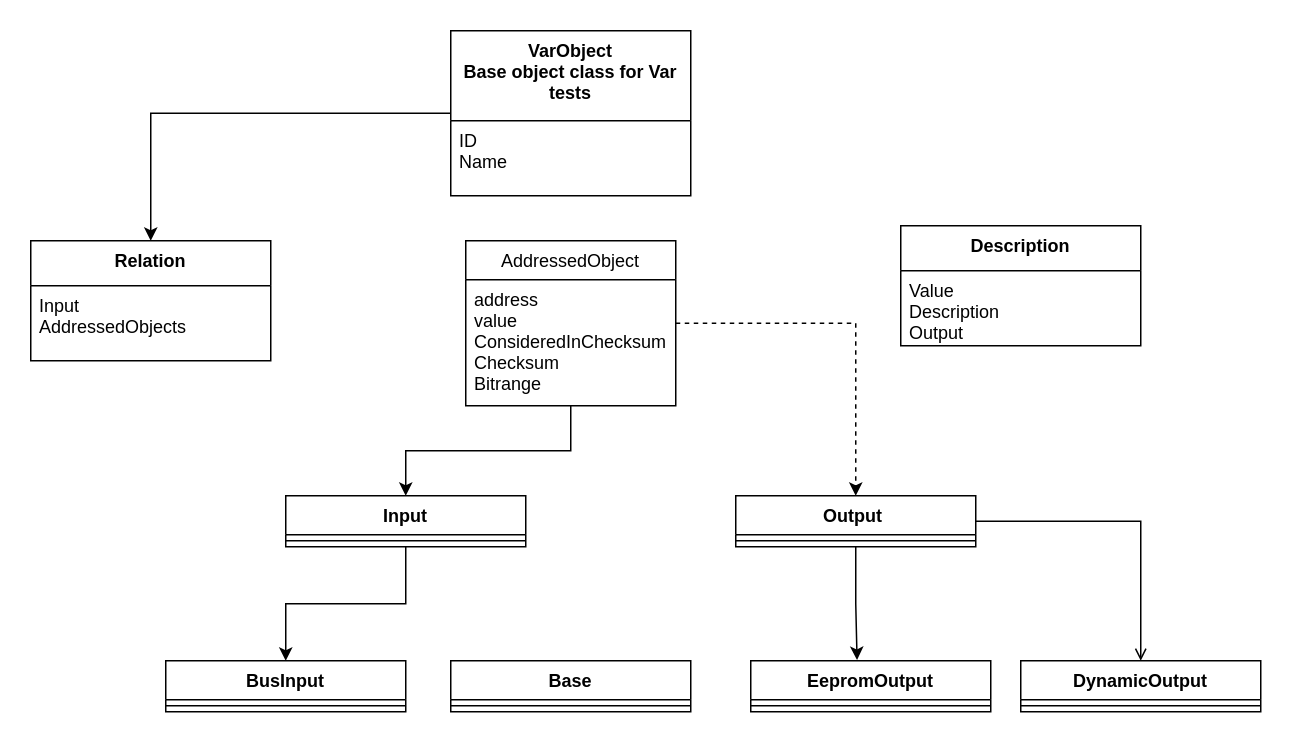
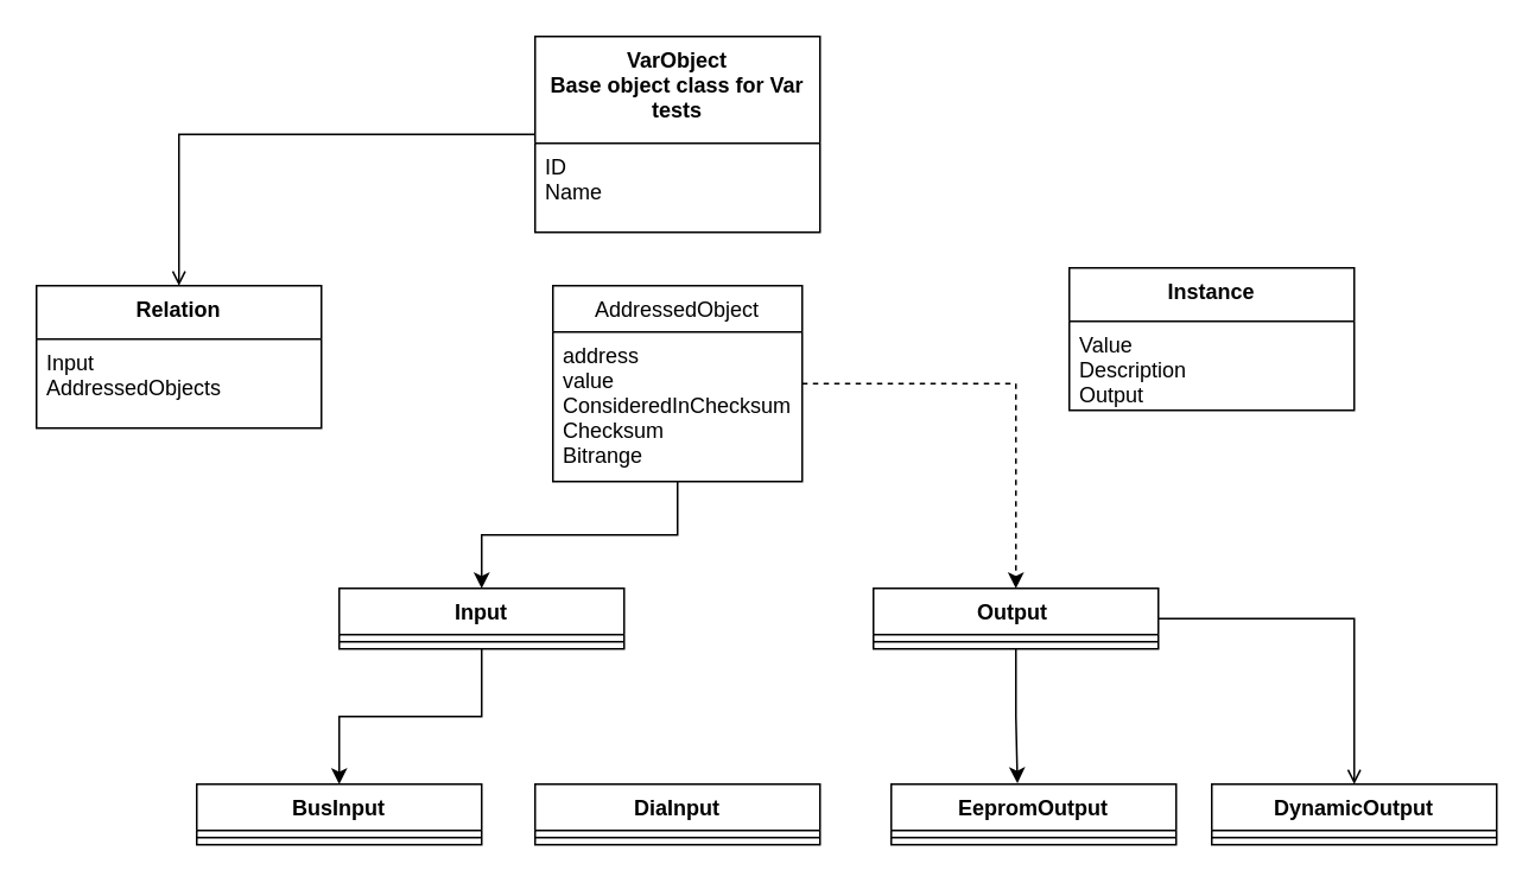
  <mxCell id="0" />
  <mxCell id="1" parent="0" />
- <mxCell id="2" style="edgeStyle=orthogonalEdgeStyle;rounded=0;orthogonalLoop=1;jettySize=auto;html=1;entryX=0.5;entryY=0;entryDx=0;entryDy=0;" edge="1" parent="1" source="3" target="26"><mxGeometry relative="1" as="geometry" /></mxCell>
+ <mxCell id="2" style="edgeStyle=orthogonalEdgeStyle;rounded=0;orthogonalLoop=1;jettySize=auto;html=1;entryX=0.5;entryY=0;entryDx=0;entryDy=0;endArrow=open;" edge="1" parent="1" source="3" target="26"><mxGeometry relative="1" as="geometry" /></mxCell>
  <mxCell id="3" value="VarObject&#10;Base object class for Var&#10;tests" style="swimlane;fontStyle=1;align=center;verticalAlign=top;childLayout=stackLayout;horizontal=1;startSize=60;horizontalStack=0;resizeParent=1;resizeParentMax=0;resizeLast=0;collapsible=1;marginBottom=0;" vertex="1" parent="1"><mxGeometry x="300" y="20" width="160" height="110" as="geometry" /></mxCell>
  <mxCell id="4" value="ID&#10;Name&#10;" style="text;strokeColor=none;fillColor=none;align=left;verticalAlign=top;spacingLeft=4;spacingRight=4;overflow=hidden;rotatable=0;points=[[0,0.5],[1,0.5]];portConstraint=eastwest;" vertex="1" parent="3"><mxGeometry y="60" width="160" height="50" as="geometry" /></mxCell>
  <mxCell id="5" style="edgeStyle=orthogonalEdgeStyle;rounded=0;orthogonalLoop=1;jettySize=auto;html=1;entryX=0.5;entryY=0;entryDx=0;entryDy=0;" edge="1" parent="1" source="7" target="10"><mxGeometry relative="1" as="geometry" /></mxCell>
  <mxCell id="6" style="edgeStyle=orthogonalEdgeStyle;rounded=0;orthogonalLoop=1;jettySize=auto;html=1;entryX=0.5;entryY=0;entryDx=0;entryDy=0;dashed=1;" edge="1" parent="1" source="7" target="18"><mxGeometry relative="1" as="geometry" /></mxCell>
  <mxCell id="7" value="AddressedObject" style="swimlane;fontStyle=0;childLayout=stackLayout;horizontal=1;startSize=26;fillColor=none;horizontalStack=0;resizeParent=1;resizeParentMax=0;resizeLast=0;collapsible=1;marginBottom=0;" vertex="1" parent="1"><mxGeometry x="310" y="160" width="140" height="110" as="geometry" /></mxCell>
  <mxCell id="8" value="address&#10;value&#10;ConsideredInChecksum&#10;Checksum&#10;Bitrange&#10;" style="text;strokeColor=none;fillColor=none;align=left;verticalAlign=top;spacingLeft=4;spacingRight=4;overflow=hidden;rotatable=0;points=[[0,0.5],[1,0.5]];portConstraint=eastwest;" vertex="1" parent="7"><mxGeometry y="26" width="140" height="84" as="geometry" /></mxCell>
  <mxCell id="9" style="edgeStyle=orthogonalEdgeStyle;rounded=0;orthogonalLoop=1;jettySize=auto;html=1;exitX=0.5;exitY=1;exitDx=0;exitDy=0;entryX=0.5;entryY=0;entryDx=0;entryDy=0;" edge="1" parent="1" source="10" target="12"><mxGeometry relative="1" as="geometry" /></mxCell>
  <mxCell id="10" value="Input" style="swimlane;fontStyle=1;align=center;verticalAlign=top;childLayout=stackLayout;horizontal=1;startSize=26;horizontalStack=0;resizeParent=1;resizeParentMax=0;resizeLast=0;collapsible=1;marginBottom=0;" vertex="1" parent="1"><mxGeometry x="190" y="330" width="160" height="34" as="geometry" /></mxCell>
  <mxCell id="11" value="" style="line;strokeWidth=1;fillColor=none;align=left;verticalAlign=middle;spacingTop=-1;spacingLeft=3;spacingRight=3;rotatable=0;labelPosition=right;points=[];portConstraint=eastwest;" vertex="1" parent="10"><mxGeometry y="26" width="160" height="8" as="geometry" /></mxCell>
  <mxCell id="12" value="BusInput" style="swimlane;fontStyle=1;align=center;verticalAlign=top;childLayout=stackLayout;horizontal=1;startSize=26;horizontalStack=0;resizeParent=1;resizeParentMax=0;resizeLast=0;collapsible=1;marginBottom=0;" vertex="1" parent="1"><mxGeometry x="110" y="440" width="160" height="34" as="geometry" /></mxCell>
  <mxCell id="13" value="" style="line;strokeWidth=1;fillColor=none;align=left;verticalAlign=middle;spacingTop=-1;spacingLeft=3;spacingRight=3;rotatable=0;labelPosition=right;points=[];portConstraint=eastwest;" vertex="1" parent="12"><mxGeometry y="26" width="160" height="8" as="geometry" /></mxCell>
- <mxCell id="14" value="Base" style="swimlane;fontStyle=1;align=center;verticalAlign=top;childLayout=stackLayout;horizontal=1;startSize=26;horizontalStack=0;resizeParent=1;resizeParentMax=0;resizeLast=0;collapsible=1;marginBottom=0;" vertex="1" parent="1"><mxGeometry x="300" y="440" width="160" height="34" as="geometry" /></mxCell>
+ <mxCell id="14" value="DiaInput" style="swimlane;fontStyle=1;align=center;verticalAlign=top;childLayout=stackLayout;horizontal=1;startSize=26;horizontalStack=0;resizeParent=1;resizeParentMax=0;resizeLast=0;collapsible=1;marginBottom=0;" vertex="1" parent="1"><mxGeometry x="300" y="440" width="160" height="34" as="geometry" /></mxCell>
  <mxCell id="15" value="" style="line;strokeWidth=1;fillColor=none;align=left;verticalAlign=middle;spacingTop=-1;spacingLeft=3;spacingRight=3;rotatable=0;labelPosition=right;points=[];portConstraint=eastwest;" vertex="1" parent="14"><mxGeometry y="26" width="160" height="8" as="geometry" /></mxCell>
  <mxCell id="16" style="edgeStyle=orthogonalEdgeStyle;rounded=0;orthogonalLoop=1;jettySize=auto;html=1;entryX=0.443;entryY=-0.014;entryDx=0;entryDy=0;entryPerimeter=0;" edge="1" parent="1" source="18" target="20"><mxGeometry relative="1" as="geometry" /></mxCell>
  <mxCell id="17" style="edgeStyle=orthogonalEdgeStyle;rounded=0;orthogonalLoop=1;jettySize=auto;html=1;endArrow=open;" edge="1" parent="1" source="18" target="22"><mxGeometry relative="1" as="geometry" /></mxCell>
  <mxCell id="18" value="Output " style="swimlane;fontStyle=1;align=center;verticalAlign=top;childLayout=stackLayout;horizontal=1;startSize=26;horizontalStack=0;resizeParent=1;resizeParentMax=0;resizeLast=0;collapsible=1;marginBottom=0;" vertex="1" parent="1"><mxGeometry x="490" y="330" width="160" height="34" as="geometry" /></mxCell>
  <mxCell id="19" value="" style="line;strokeWidth=1;fillColor=none;align=left;verticalAlign=middle;spacingTop=-1;spacingLeft=3;spacingRight=3;rotatable=0;labelPosition=right;points=[];portConstraint=eastwest;" vertex="1" parent="18"><mxGeometry y="26" width="160" height="8" as="geometry" /></mxCell>
  <mxCell id="20" value="EepromOutput" style="swimlane;fontStyle=1;align=center;verticalAlign=top;childLayout=stackLayout;horizontal=1;startSize=26;horizontalStack=0;resizeParent=1;resizeParentMax=0;resizeLast=0;collapsible=1;marginBottom=0;" vertex="1" parent="1"><mxGeometry x="500" y="440" width="160" height="34" as="geometry" /></mxCell>
  <mxCell id="21" value="" style="line;strokeWidth=1;fillColor=none;align=left;verticalAlign=middle;spacingTop=-1;spacingLeft=3;spacingRight=3;rotatable=0;labelPosition=right;points=[];portConstraint=eastwest;" vertex="1" parent="20"><mxGeometry y="26" width="160" height="8" as="geometry" /></mxCell>
  <mxCell id="22" value="DynamicOutput" style="swimlane;fontStyle=1;align=center;verticalAlign=top;childLayout=stackLayout;horizontal=1;startSize=26;horizontalStack=0;resizeParent=1;resizeParentMax=0;resizeLast=0;collapsible=1;marginBottom=0;" vertex="1" parent="1"><mxGeometry x="680" y="440" width="160" height="34" as="geometry" /></mxCell>
  <mxCell id="23" value="" style="line;strokeWidth=1;fillColor=none;align=left;verticalAlign=middle;spacingTop=-1;spacingLeft=3;spacingRight=3;rotatable=0;labelPosition=right;points=[];portConstraint=eastwest;" vertex="1" parent="22"><mxGeometry y="26" width="160" height="8" as="geometry" /></mxCell>
- <mxCell id="24" value="Description" style="swimlane;fontStyle=1;align=center;verticalAlign=top;childLayout=stackLayout;horizontal=1;startSize=30;horizontalStack=0;resizeParent=1;resizeParentMax=0;resizeLast=0;collapsible=1;marginBottom=0;" vertex="1" parent="1"><mxGeometry x="600" y="150" width="160" height="80" as="geometry" /></mxCell>
+ <mxCell id="24" value="Instance" style="swimlane;fontStyle=1;align=center;verticalAlign=top;childLayout=stackLayout;horizontal=1;startSize=30;horizontalStack=0;resizeParent=1;resizeParentMax=0;resizeLast=0;collapsible=1;marginBottom=0;" vertex="1" parent="1"><mxGeometry x="600" y="150" width="160" height="80" as="geometry" /></mxCell>
  <mxCell id="25" value="Value&#10;Description&#10;Output" style="text;strokeColor=none;fillColor=none;align=left;verticalAlign=top;spacingLeft=4;spacingRight=4;overflow=hidden;rotatable=0;points=[[0,0.5],[1,0.5]];portConstraint=eastwest;" vertex="1" parent="24"><mxGeometry y="30" width="160" height="50" as="geometry" /></mxCell>
  <mxCell id="26" value="Relation" style="swimlane;fontStyle=1;align=center;verticalAlign=top;childLayout=stackLayout;horizontal=1;startSize=30;horizontalStack=0;resizeParent=1;resizeParentMax=0;resizeLast=0;collapsible=1;marginBottom=0;" vertex="1" parent="1"><mxGeometry x="20" y="160" width="160" height="80" as="geometry" /></mxCell>
  <mxCell id="27" value="Input&#10;AddressedObjects" style="text;strokeColor=none;fillColor=none;align=left;verticalAlign=top;spacingLeft=4;spacingRight=4;overflow=hidden;rotatable=0;points=[[0,0.5],[1,0.5]];portConstraint=eastwest;" vertex="1" parent="26"><mxGeometry y="30" width="160" height="50" as="geometry" /></mxCell>
